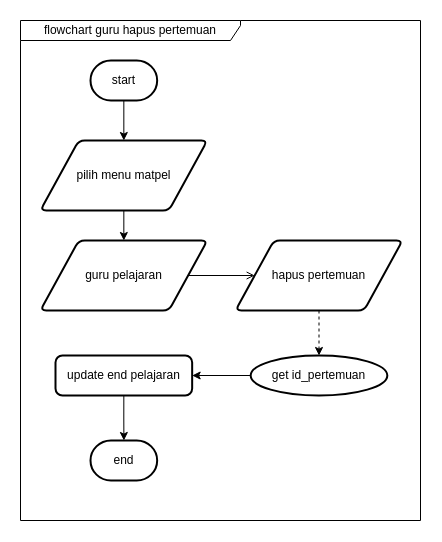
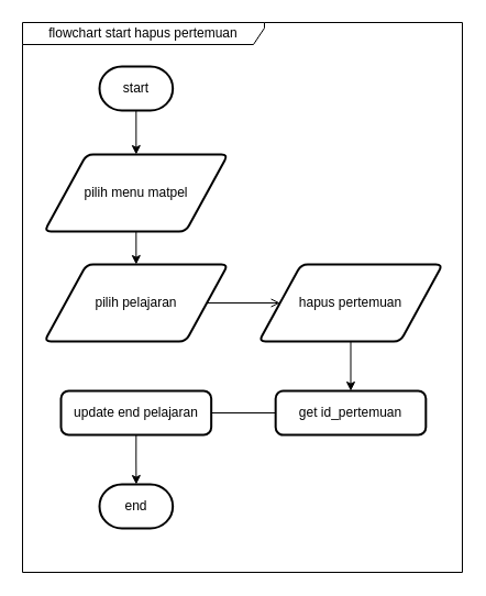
  <mxCell id="0" />
  <mxCell id="1" parent="0" />
  <mxCell id="2" style="edgeStyle=orthogonalEdgeStyle;rounded=0;orthogonalLoop=1;jettySize=auto;html=1;exitX=0.5;exitY=1;exitDx=0;exitDy=0;exitPerimeter=0;" parent="1" source="3" target="5" edge="1"><mxGeometry relative="1" as="geometry" /></mxCell>
  <mxCell id="3" value="start" style="strokeWidth=2;html=1;shape=mxgraph.flowchart.terminator;whiteSpace=wrap;fillColor=#FFFFFF;" parent="1" vertex="1"><mxGeometry x="90" y="60" width="66.67" height="40" as="geometry" /></mxCell>
  <mxCell id="4" style="edgeStyle=orthogonalEdgeStyle;rounded=0;orthogonalLoop=1;jettySize=auto;html=1;exitX=0.5;exitY=1;exitDx=0;exitDy=0;entryX=0.5;entryY=0;entryDx=0;entryDy=0;" parent="1" source="5" target="9" edge="1"><mxGeometry relative="1" as="geometry" /></mxCell>
  <mxCell id="5" value="pilih menu matpel" style="shape=parallelogram;html=1;strokeWidth=2;perimeter=parallelogramPerimeter;whiteSpace=wrap;rounded=1;arcSize=12;size=0.23;fillColor=#FFFFFF;" parent="1" vertex="1"><mxGeometry x="39.84" y="140" width="167" height="70" as="geometry" /></mxCell>
  <mxCell id="6" value="end" style="strokeWidth=2;html=1;shape=mxgraph.flowchart.terminator;whiteSpace=wrap;fillColor=#FFFFFF;" parent="1" vertex="1"><mxGeometry x="90" y="440" width="66.67" height="40" as="geometry" /></mxCell>
- <mxCell id="7" value="flowchart guru hapus pertemuan" style="shape=umlFrame;whiteSpace=wrap;html=1;fillColor=#FFFFFF;width=220;height=20;" parent="1" vertex="1"><mxGeometry x="20" y="20" width="400" height="500" as="geometry" /></mxCell>
+ <mxCell id="7" value="flowchart start hapus pertemuan" style="shape=umlFrame;whiteSpace=wrap;html=1;fillColor=#FFFFFF;width=220;height=20;" parent="1" vertex="1"><mxGeometry x="20" y="20" width="400" height="500" as="geometry" /></mxCell>
  <mxCell id="8" style="edgeStyle=orthogonalEdgeStyle;rounded=0;orthogonalLoop=1;jettySize=auto;html=1;exitX=1;exitY=0.5;exitDx=0;exitDy=0;endArrow=open;" edge="1" parent="1" source="9" target="13"><mxGeometry relative="1" as="geometry" /></mxCell>
- <mxCell id="9" value="guru pelajaran" style="shape=parallelogram;html=1;strokeWidth=2;perimeter=parallelogramPerimeter;whiteSpace=wrap;rounded=1;arcSize=12;size=0.23;fillColor=#FFFFFF;" parent="1" vertex="1"><mxGeometry x="39.84" y="240" width="167" height="70" as="geometry" /></mxCell>
+ <mxCell id="9" value="pilih pelajaran" style="shape=parallelogram;html=1;strokeWidth=2;perimeter=parallelogramPerimeter;whiteSpace=wrap;rounded=1;arcSize=12;size=0.23;fillColor=#FFFFFF;" parent="1" vertex="1"><mxGeometry x="39.84" y="240" width="167" height="70" as="geometry" /></mxCell>
  <mxCell id="10" style="edgeStyle=orthogonalEdgeStyle;rounded=0;orthogonalLoop=1;jettySize=auto;html=1;exitX=0.5;exitY=1;exitDx=0;exitDy=0;" parent="1" source="11" target="6" edge="1"><mxGeometry relative="1" as="geometry" /></mxCell>
  <mxCell id="11" value="update end pelajaran" style="rounded=1;whiteSpace=wrap;html=1;absoluteArcSize=1;arcSize=14;strokeWidth=2;fillColor=#FFFFFF;" parent="1" vertex="1"><mxGeometry x="55" y="355" width="136.66" height="40" as="geometry" /></mxCell>
- <mxCell id="12" style="edgeStyle=orthogonalEdgeStyle;rounded=0;orthogonalLoop=1;jettySize=auto;html=1;exitX=0.5;exitY=1;exitDx=0;exitDy=0;entryX=0.5;entryY=0;entryDx=0;entryDy=0;dashed=1;" edge="1" parent="1" source="13" target="15"><mxGeometry relative="1" as="geometry" /></mxCell>
+ <mxCell id="12" style="edgeStyle=orthogonalEdgeStyle;rounded=0;orthogonalLoop=1;jettySize=auto;html=1;exitX=0.5;exitY=1;exitDx=0;exitDy=0;entryX=0.5;entryY=0;entryDx=0;entryDy=0;" edge="1" parent="1" source="13" target="15"><mxGeometry relative="1" as="geometry" /></mxCell>
  <mxCell id="13" value="hapus pertemuan" style="shape=parallelogram;html=1;strokeWidth=2;perimeter=parallelogramPerimeter;whiteSpace=wrap;rounded=1;arcSize=12;size=0.23;fillColor=#FFFFFF;" vertex="1" parent="1"><mxGeometry x="235" y="240" width="167" height="70" as="geometry" /></mxCell>
- <mxCell id="14" style="edgeStyle=orthogonalEdgeStyle;rounded=0;orthogonalLoop=1;jettySize=auto;html=1;exitX=0;exitY=0.5;exitDx=0;exitDy=0;" edge="1" parent="1" source="15" target="11"><mxGeometry relative="1" as="geometry" /></mxCell>
- <mxCell id="15" value="get id_pertemuan" style="ellipse;whiteSpace=wrap;html=1;absoluteArcSize=1;arcSize=14;strokeWidth=2;fillColor=#FFFFFF;" vertex="1" parent="1"><mxGeometry x="250.17" y="355" width="136.66" height="40" as="geometry" /></mxCell>
+ <mxCell id="14" style="edgeStyle=orthogonalEdgeStyle;rounded=0;orthogonalLoop=1;jettySize=auto;html=1;exitX=0;exitY=0.5;exitDx=0;exitDy=0;endArrow=none;" edge="1" parent="1" source="15" target="11"><mxGeometry relative="1" as="geometry" /></mxCell>
+ <mxCell id="15" value="get id_pertemuan" style="rounded=1;whiteSpace=wrap;html=1;absoluteArcSize=1;arcSize=14;strokeWidth=2;fillColor=#FFFFFF;" vertex="1" parent="1"><mxGeometry x="250.17" y="355" width="136.66" height="40" as="geometry" /></mxCell>
